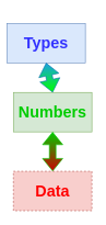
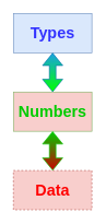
  <mxCell id="0" />
  <mxCell id="1" parent="0" />
- <mxCell id="2" value="&lt;h1&gt;&lt;font color=&quot;#3333FF&quot;&gt;Types&lt;/font&gt;&lt;/h1&gt;" style="rounded=0;whiteSpace=wrap;html=1;fillColor=#dae8fc;strokeColor=#6c8ebf;" vertex="1" parent="1"><mxGeometry x="10" y="35" width="120" height="60" as="geometry" /></mxCell>
- <mxCell id="3" value="&lt;h1&gt;&lt;font color=&quot;#00CC00&quot;&gt;Numbers&lt;/font&gt;&lt;/h1&gt;" style="rounded=0;whiteSpace=wrap;html=1;fillColor=#d5e8d4;strokeColor=#82b366;" vertex="1" parent="1"><mxGeometry x="20" y="140" width="120" height="60" as="geometry" /></mxCell>
+ <mxCell id="2" value="&lt;h1&gt;&lt;font color=&quot;#3333FF&quot;&gt;Types&lt;/font&gt;&lt;/h1&gt;" style="rounded=0;whiteSpace=wrap;html=1;fillColor=#dae8fc;strokeColor=#6c8ebf;" vertex="1" parent="1"><mxGeometry x="20" y="20" width="120" height="60" as="geometry" /></mxCell>
+ <mxCell id="3" value="&lt;h1&gt;&lt;font color=&quot;#00CC00&quot;&gt;Numbers&lt;/font&gt;&lt;/h1&gt;" style="rounded=0;whiteSpace=wrap;html=1;fillColor=#f8cecc;strokeColor=#82b366;" vertex="1" parent="1"><mxGeometry x="20" y="140" width="120" height="60" as="geometry" /></mxCell>
  <mxCell id="4" value="" style="shape=flexArrow;endArrow=classic;startArrow=classic;html=1;entryX=0.5;entryY=1;entryDx=0;entryDy=0;exitX=0.5;exitY=0;exitDx=0;exitDy=0;fillColor=#1ba1e2;strokeColor=#006EAF;gradientColor=#00FF00;" edge="1" parent="1" source="3" target="2"><mxGeometry width="50" height="50" relative="1" as="geometry"><mxPoint x="20" y="260" as="sourcePoint" /><mxPoint x="70" y="210" as="targetPoint" /></mxGeometry></mxCell>
  <mxCell id="5" value="&lt;h1&gt;&lt;font color=&quot;#FF0000&quot;&gt;Data&lt;/font&gt;&lt;/h1&gt;" style="rounded=0;whiteSpace=wrap;html=1;fillColor=#f8cecc;strokeColor=#b85450;dashed=1;" vertex="1" parent="1"><mxGeometry x="20" y="260" width="120" height="60" as="geometry" /></mxCell>
  <mxCell id="6" value="" style="shape=flexArrow;endArrow=classic;startArrow=classic;html=1;entryX=0.5;entryY=1;entryDx=0;entryDy=0;exitX=0.5;exitY=0;exitDx=0;exitDy=0;fillColor=#00CC00;strokeColor=#00CC00;gradientColor=#CC0000;" edge="1" parent="1" source="5" target="3"><mxGeometry width="50" height="50" relative="1" as="geometry"><mxPoint x="90" y="140" as="sourcePoint" /><mxPoint x="90" y="90" as="targetPoint" /></mxGeometry></mxCell>
